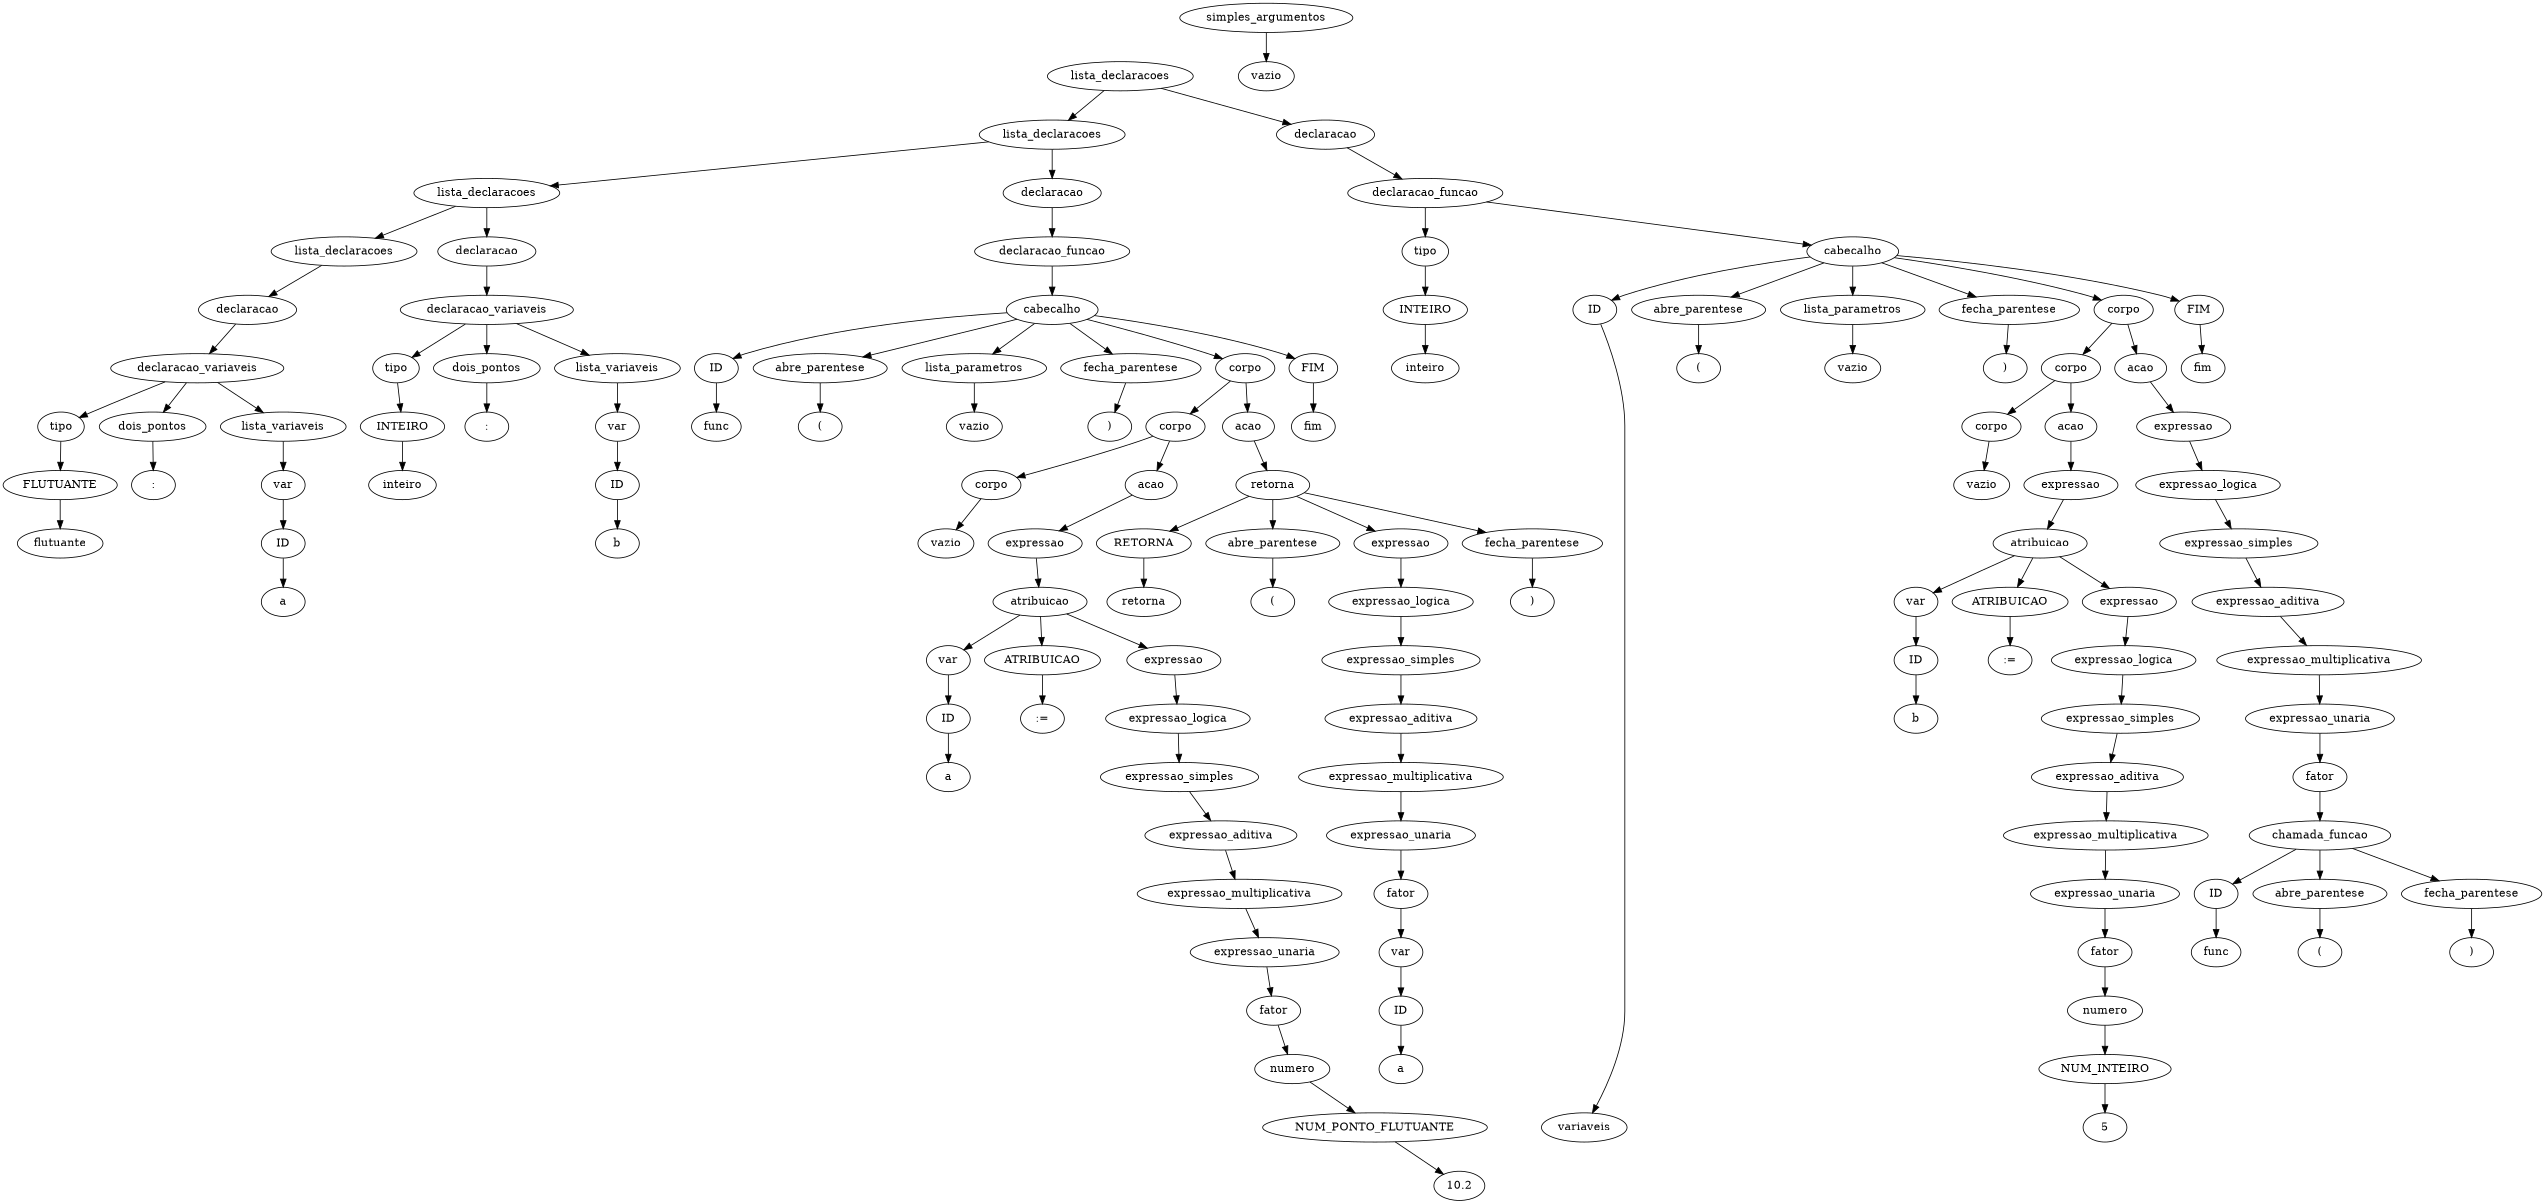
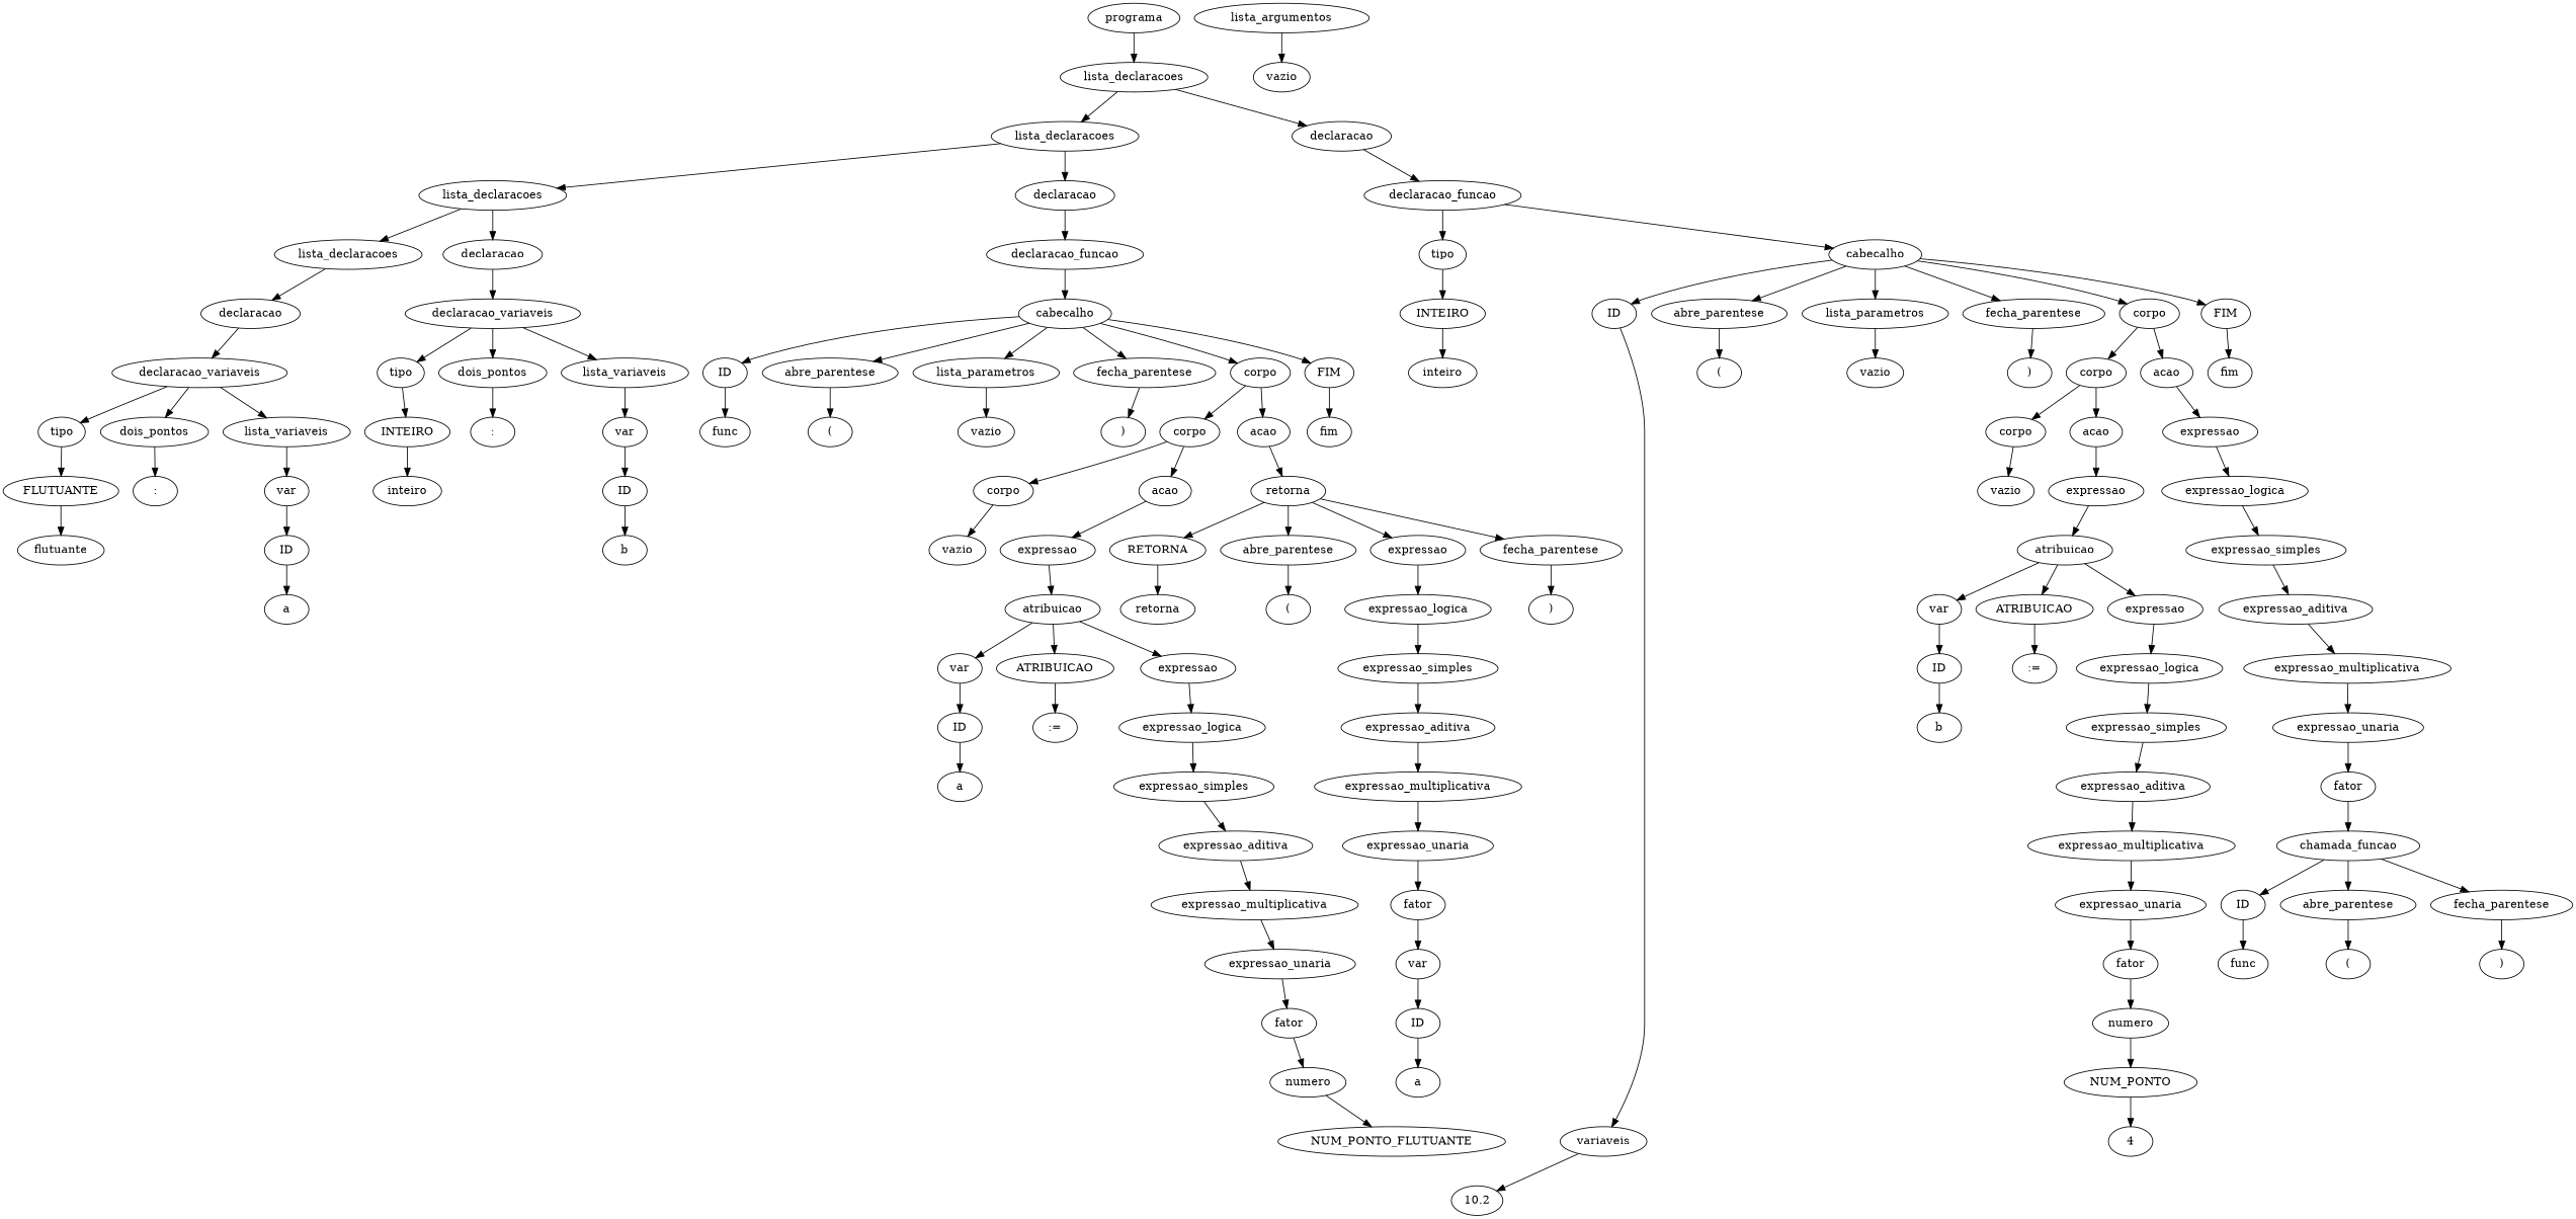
  digraph {
+   n1 [label=programa]
    n2 [label=lista_declaracoes]
    n3 [label=lista_declaracoes]
    n4 [label=declaracao]
    n5 [label=lista_declaracoes]
    n6 [label=declaracao]
    n7 [label=declaracao_funcao]
    n8 [label=lista_declaracoes]
    n9 [label=declaracao]
    n10 [label=declaracao_funcao]
    n11 [label=declaracao]
    n12 [label=declaracao_variaveis]
    n13 [label=declaracao_variaveis]
    n14 [label=tipo]
    n15 [label=dois_pontos]
    n16 [label=lista_variaveis]
    n17 [label=FLUTUANTE]
    n18 [label=":"]
    n19 [label=var]
    n20 [label=flutuante]
    n21 [label=ID]
    n22 [label=a]
    n23 [label=tipo]
    n24 [label=dois_pontos]
    n25 [label=lista_variaveis]
    n26 [label=INTEIRO]
    n27 [label=":"]
    n28 [label=var]
    n29 [label=inteiro]
    n30 [label=ID]
    n31 [label=b]
    n32 [label=cabecalho]
    n33 [label=ID]
    n34 [label=abre_parentese]
    n35 [label=lista_parametros]
    n36 [label=fecha_parentese]
    n37 [label=corpo]
    n38 [label=FIM]
    n39 [label=func]
    n40 [label="("]
    n41 [label=vazio]
    n42 [label=")"]
    n43 [label=corpo]
    n44 [label=acao]
    n45 [label=fim]
    n46 [label=corpo]
    n47 [label=acao]
    n48 [label=retorna]
    n49 [label=vazio]
    n50 [label=expressao]
    n51 [label=atribuicao]
    n52 [label=var]
    n53 [label=ATRIBUICAO]
    n54 [label=expressao]
    n55 [label=ID]
    n56 [label=":="]
    n57 [label=expressao_logica]
    n58 [label=a]
    n59 [label=expressao_simples]
    n60 [label=expressao_aditiva]
    n61 [label=expressao_multiplicativa]
    n62 [label=expressao_unaria]
    n63 [label=fator]
    n64 [label=numero]
    n65 [label=NUM_PONTO_FLUTUANTE]
    n66 [label=10.2]
    n67 [label=RETORNA]
    n68 [label=abre_parentese]
    n69 [label=expressao]
    n70 [label=fecha_parentese]
    n71 [label=retorna]
    n72 [label="("]
    n73 [label=expressao_logica]
    n74 [label=")"]
    n75 [label=expressao_simples]
    n76 [label=expressao_aditiva]
    n77 [label=expressao_multiplicativa]
    n78 [label=expressao_unaria]
    n79 [label=fator]
    n80 [label=var]
    n81 [label=ID]
    n82 [label=a]
    n83 [label=tipo]
    n84 [label=cabecalho]
    n85 [label=INTEIRO]
    n86 [label=ID]
    n87 [label=abre_parentese]
    n88 [label=lista_parametros]
    n89 [label=fecha_parentese]
    n90 [label=corpo]
    n91 [label=FIM]
    n92 [label=inteiro]
    n93 [label=variaveis]
    n94 [label="("]
    n95 [label=vazio]
    n96 [label=")"]
    n97 [label=corpo]
    n98 [label=acao]
    n99 [label=fim]
    n100 [label=corpo]
    n101 [label=acao]
    n102 [label=expressao]
    n103 [label=vazio]
    n104 [label=expressao]
    n105 [label=atribuicao]
    n106 [label=var]
    n107 [label=ATRIBUICAO]
    n108 [label=expressao]
    n109 [label=ID]
    n110 [label=":="]
    n111 [label=expressao_logica]
    n112 [label=b]
    n113 [label=expressao_simples]
    n114 [label=expressao_aditiva]
    n115 [label=expressao_multiplicativa]
    n116 [label=expressao_unaria]
    n117 [label=fator]
    n118 [label=numero]
-   n119 [label=NUM_INTEIRO]
-   n120 [label=5]
+   n119 [label=NUM_PONTO]
+   n120 [label=4]
    n121 [label=expressao_logica]
    n122 [label=expressao_simples]
    n123 [label=expressao_aditiva]
    n124 [label=expressao_multiplicativa]
    n125 [label=expressao_unaria]
    n126 [label=fator]
    n127 [label=chamada_funcao]
    n128 [label=ID]
    n129 [label=abre_parentese]
    n130 [label=fecha_parentese]
    n131 [label=func]
    n132 [label="("]
-   n133 [label=simples_argumentos]
+   n133 [label=lista_argumentos]
    n134 [label=vazio]
    n135 [label=")"]
+   n1 -> n2
    n2 -> n3
    n2 -> n4
    n3 -> n5
    n3 -> n6
    n4 -> n7
    n5 -> n8
    n5 -> n9
    n6 -> n10
    n7 -> n83
    n7 -> n84
    n8 -> n11
    n9 -> n12
    n10 -> n32
    n11 -> n13
    n12 -> n23
    n12 -> n24
    n12 -> n25
    n13 -> n14
    n13 -> n15
    n13 -> n16
    n14 -> n17
    n15 -> n18
    n16 -> n19
    n17 -> n20
    n19 -> n21
    n21 -> n22
    n23 -> n26
    n24 -> n27
    n25 -> n28
    n26 -> n29
    n28 -> n30
    n30 -> n31
    n32 -> n33
    n32 -> n34
    n32 -> n35
    n32 -> n36
    n32 -> n37
    n32 -> n38
    n33 -> n39
    n34 -> n40
    n35 -> n41
    n36 -> n42
    n37 -> n43
    n37 -> n44
    n38 -> n45
    n43 -> n46
    n43 -> n47
    n44 -> n48
    n46 -> n49
    n47 -> n50
    n48 -> n67
    n48 -> n68
    n48 -> n69
    n48 -> n70
    n50 -> n51
    n51 -> n52
    n51 -> n53
    n51 -> n54
    n52 -> n55
    n53 -> n56
    n54 -> n57
    n55 -> n58
    n57 -> n59
    n59 -> n60
    n60 -> n61
    n61 -> n62
    n62 -> n63
    n63 -> n64
    n64 -> n65
-   n65 -> n66
+   n93 -> n66
    n67 -> n71
    n68 -> n72
    n69 -> n73
    n70 -> n74
    n73 -> n75
    n75 -> n76
    n76 -> n77
    n77 -> n78
    n78 -> n79
    n79 -> n80
    n80 -> n81
    n81 -> n82
    n83 -> n85
    n84 -> n86
    n84 -> n87
    n84 -> n88
    n84 -> n89
    n84 -> n90
    n84 -> n91
    n85 -> n92
    n86 -> n93
    n87 -> n94
    n88 -> n95
    n89 -> n96
    n90 -> n97
    n90 -> n98
    n91 -> n99
    n97 -> n100
    n97 -> n101
    n98 -> n102
    n100 -> n103
    n101 -> n104
    n102 -> n121
    n104 -> n105
    n105 -> n106
    n105 -> n107
    n105 -> n108
    n106 -> n109
    n107 -> n110
    n108 -> n111
    n109 -> n112
    n111 -> n113
    n113 -> n114
    n114 -> n115
    n115 -> n116
    n116 -> n117
    n117 -> n118
    n118 -> n119
    n119 -> n120
    n121 -> n122
    n122 -> n123
    n123 -> n124
    n124 -> n125
    n125 -> n126
    n126 -> n127
    n127 -> n128
    n127 -> n129
    n127 -> n130
    n128 -> n131
    n129 -> n132
    n130 -> n135
    n133 -> n134
  }
